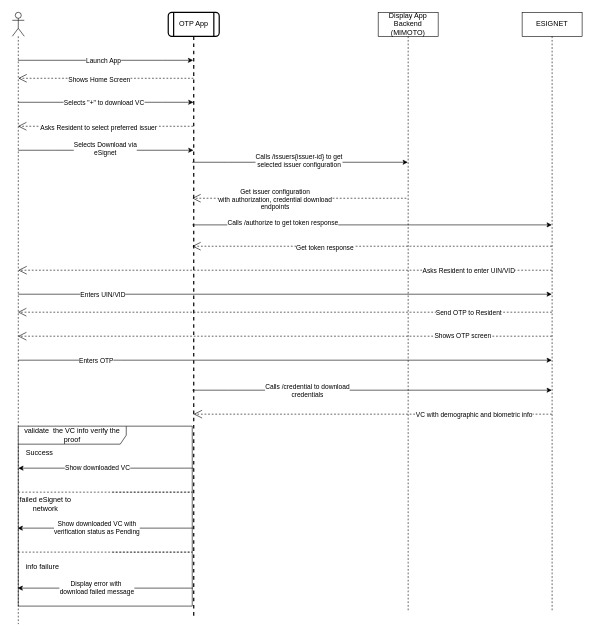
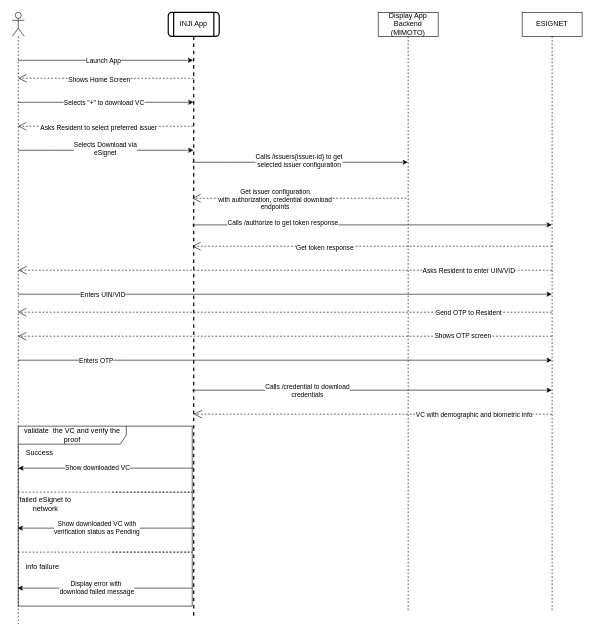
  <mxCell id="0" />
  <mxCell id="1" parent="0" />
  <mxCell id="2" style="edgeStyle=elbowEdgeStyle;rounded=0;orthogonalLoop=1;jettySize=auto;html=1;elbow=vertical;curved=0;" parent="1" edge="1"><mxGeometry relative="1" as="geometry"><Array as="points"><mxPoint x="490.61" y="374.44" /></Array><mxPoint x="319.999" y="374.44" as="sourcePoint" /><mxPoint x="919.5" y="374.44" as="targetPoint" /></mxGeometry></mxCell>
  <mxCell id="3" value="Calls&amp;nbsp;/authorize to get token response" style="edgeLabel;html=1;align=center;verticalAlign=middle;resizable=0;points=[];" parent="2" vertex="1" connectable="0"><mxGeometry x="0.284" y="-2" relative="1" as="geometry"><mxPoint x="-234" y="-6" as="offset" /></mxGeometry></mxCell>
  <mxCell id="4" value="" style="shape=umlLifeline;perimeter=lifelinePerimeter;whiteSpace=wrap;html=1;container=1;dropTarget=0;collapsible=0;recursiveResize=0;outlineConnect=0;portConstraint=eastwest;newEdgeStyle={&quot;edgeStyle&quot;:&quot;elbowEdgeStyle&quot;,&quot;elbow&quot;:&quot;vertical&quot;,&quot;curved&quot;:0,&quot;rounded&quot;:0};participant=umlActor;fontStyle=0" parent="1" vertex="1"><mxGeometry x="20" y="20" width="20" height="1020" as="geometry" /></mxCell>
  <mxCell id="5" style="edgeStyle=elbowEdgeStyle;rounded=0;orthogonalLoop=1;jettySize=auto;html=1;elbow=vertical;curved=0;" parent="1" edge="1"><mxGeometry relative="1" as="geometry"><Array as="points"><mxPoint x="129.63" y="880" /></Array><mxPoint x="321.13" y="880" as="sourcePoint" /><mxPoint x="28.88" y="880" as="targetPoint" /></mxGeometry></mxCell>
  <mxCell id="6" value="Show downloaded VC with&lt;div&gt;verification status as Pending&lt;/div&gt;" style="edgeLabel;html=1;align=center;verticalAlign=middle;resizable=0;points=[];" parent="5" vertex="1" connectable="0"><mxGeometry x="0.401" y="-1" relative="1" as="geometry"><mxPoint x="44" as="offset" /></mxGeometry></mxCell>
- <mxCell id="7" value="OTP App" style="shape=umlLifeline;perimeter=lifelinePerimeter;whiteSpace=wrap;html=1;container=1;dropTarget=0;collapsible=0;recursiveResize=0;outlineConnect=0;portConstraint=eastwest;newEdgeStyle={&quot;edgeStyle&quot;:&quot;elbowEdgeStyle&quot;,&quot;elbow&quot;:&quot;vertical&quot;,&quot;curved&quot;:0,&quot;rounded&quot;:0};participant=process;verticalAlign=middle;strokeColor=default;shadow=0;dashed=0;strokeWidth=2;labelBackgroundColor=#ffffff;fillColor=default;fontColor=default;sketch=0;gradientColor=none;fontStyle=0;rounded=1;" parent="1" vertex="1"><mxGeometry x="280" y="20" width="85" height="1010" as="geometry" /></mxCell>
+ <mxCell id="7" value="INJI App" style="shape=umlLifeline;perimeter=lifelinePerimeter;whiteSpace=wrap;html=1;container=1;dropTarget=0;collapsible=0;recursiveResize=0;outlineConnect=0;portConstraint=eastwest;newEdgeStyle={&quot;edgeStyle&quot;:&quot;elbowEdgeStyle&quot;,&quot;elbow&quot;:&quot;vertical&quot;,&quot;curved&quot;:0,&quot;rounded&quot;:0};participant=process;verticalAlign=middle;strokeColor=default;shadow=0;dashed=0;strokeWidth=2;labelBackgroundColor=#ffffff;fillColor=default;fontColor=default;sketch=0;gradientColor=none;fontStyle=0;rounded=1;" parent="1" vertex="1"><mxGeometry x="280" y="20" width="85" height="1010" as="geometry" /></mxCell>
  <mxCell id="8" style="edgeStyle=elbowEdgeStyle;rounded=1;orthogonalLoop=1;jettySize=auto;html=1;elbow=vertical;curved=0;endArrow=open;endSize=12;dashed=1;" parent="1" edge="1"><mxGeometry relative="1" as="geometry"><Array as="points"><mxPoint x="440" y="520" /><mxPoint x="540" y="460" /><mxPoint x="360" y="420" /><mxPoint x="390" y="400" /><mxPoint x="410" y="380" /><mxPoint x="300" y="320" /><mxPoint x="190" y="300" /></Array><mxPoint x="919.5" y="520" as="sourcePoint" /><mxPoint x="29.389" y="520" as="targetPoint" /></mxGeometry></mxCell>
  <mxCell id="9" value="Send OTP to Resident" style="edgeLabel;html=1;align=center;verticalAlign=middle;resizable=0;points=[];" parent="8" vertex="1" connectable="0"><mxGeometry x="-0.629" y="2" relative="1" as="geometry"><mxPoint x="26" y="-2" as="offset" /></mxGeometry></mxCell>
  <mxCell id="10" style="edgeStyle=elbowEdgeStyle;rounded=1;orthogonalLoop=1;jettySize=auto;html=1;elbow=vertical;curved=0;endArrow=open;endSize=12;dashed=1;" parent="1" edge="1"><mxGeometry relative="1" as="geometry"><mxPoint x="677" y="330" as="sourcePoint" /><mxPoint x="320" y="330" as="targetPoint" /></mxGeometry></mxCell>
  <mxCell id="11" value="Get issuer configuration&lt;br&gt;with authorization, credential download&lt;br&gt;endpoints" style="edgeLabel;html=1;align=center;verticalAlign=middle;resizable=0;points=[];" parent="10" vertex="1" connectable="0"><mxGeometry x="0.314" y="1" relative="1" as="geometry"><mxPoint x="15" as="offset" /></mxGeometry></mxCell>
  <mxCell id="12" style="edgeStyle=elbowEdgeStyle;rounded=1;orthogonalLoop=1;jettySize=auto;html=1;elbow=vertical;curved=0;endArrow=open;endSize=12;dashed=1;" parent="1" source="15" edge="1"><mxGeometry relative="1" as="geometry"><Array as="points"><mxPoint x="430" y="690" /></Array><mxPoint x="679.5" y="690" as="sourcePoint" /><mxPoint x="322.389" y="690" as="targetPoint" /></mxGeometry></mxCell>
  <mxCell id="13" value="VC with demographic and biometric info" style="edgeLabel;html=1;align=center;verticalAlign=middle;resizable=0;points=[];" parent="12" vertex="1" connectable="0"><mxGeometry x="0.218" y="2" relative="1" as="geometry"><mxPoint x="234" y="-2" as="offset" /></mxGeometry></mxCell>
  <mxCell id="14" value="Display App Backend&lt;br&gt;(MIMOTO)" style="shape=umlLifeline;perimeter=lifelinePerimeter;whiteSpace=wrap;html=1;container=1;dropTarget=0;collapsible=0;recursiveResize=0;outlineConnect=0;portConstraint=eastwest;newEdgeStyle={&quot;edgeStyle&quot;:&quot;elbowEdgeStyle&quot;,&quot;elbow&quot;:&quot;vertical&quot;,&quot;curved&quot;:0,&quot;rounded&quot;:0};" parent="1" vertex="1"><mxGeometry x="630" y="20" width="100" height="1000" as="geometry" /></mxCell>
  <mxCell id="15" value="ESIGNET" style="shape=umlLifeline;perimeter=lifelinePerimeter;whiteSpace=wrap;html=1;container=1;dropTarget=0;collapsible=0;recursiveResize=0;outlineConnect=0;portConstraint=eastwest;newEdgeStyle={&quot;edgeStyle&quot;:&quot;elbowEdgeStyle&quot;,&quot;elbow&quot;:&quot;vertical&quot;,&quot;curved&quot;:0,&quot;rounded&quot;:0};" parent="1" vertex="1"><mxGeometry x="870" y="20" width="100" height="1000" as="geometry" /></mxCell>
  <mxCell id="16" style="edgeStyle=elbowEdgeStyle;rounded=0;orthogonalLoop=1;jettySize=auto;html=1;elbow=horizontal;curved=0;" parent="1" edge="1"><mxGeometry relative="1" as="geometry"><Array as="points"><mxPoint x="270" y="100" /><mxPoint x="120" y="40" /></Array><mxPoint x="29.5" y="100" as="sourcePoint" /><mxPoint x="321.5" y="100" as="targetPoint" /></mxGeometry></mxCell>
  <mxCell id="17" value="Launch App" style="edgeLabel;html=1;align=center;verticalAlign=middle;resizable=0;points=[];" parent="16" vertex="1" connectable="0"><mxGeometry x="-0.291" relative="1" as="geometry"><mxPoint x="38" as="offset" /></mxGeometry></mxCell>
  <mxCell id="18" style="edgeStyle=elbowEdgeStyle;rounded=1;orthogonalLoop=1;jettySize=auto;html=1;elbow=horizontal;curved=0;endArrow=open;endSize=12;dashed=1;" parent="1" edge="1"><mxGeometry relative="1" as="geometry"><Array as="points"><mxPoint x="140.5" y="130" /></Array><mxPoint x="322" y="130" as="sourcePoint" /><mxPoint x="30" y="130" as="targetPoint" /></mxGeometry></mxCell>
  <mxCell id="19" value="Shows Home Screen" style="edgeLabel;html=1;align=center;verticalAlign=middle;resizable=0;points=[];" parent="18" vertex="1" connectable="0"><mxGeometry x="0.092" y="2" relative="1" as="geometry"><mxPoint x="1" as="offset" /></mxGeometry></mxCell>
  <mxCell id="20" style="edgeStyle=elbowEdgeStyle;rounded=0;orthogonalLoop=1;jettySize=auto;html=1;elbow=horizontal;curved=0;" parent="1" edge="1"><mxGeometry relative="1" as="geometry"><Array as="points"><mxPoint x="270" y="170" /><mxPoint x="120" y="110" /></Array><mxPoint x="30" y="170" as="sourcePoint" /><mxPoint x="322" y="170" as="targetPoint" /></mxGeometry></mxCell>
  <mxCell id="21" value="Selects &quot;+&quot; to download VC" style="edgeLabel;html=1;align=center;verticalAlign=middle;resizable=0;points=[];" parent="20" vertex="1" connectable="0"><mxGeometry x="-0.291" relative="1" as="geometry"><mxPoint x="38" as="offset" /></mxGeometry></mxCell>
  <mxCell id="22" style="edgeStyle=elbowEdgeStyle;rounded=1;orthogonalLoop=1;jettySize=auto;html=1;elbow=horizontal;curved=0;endArrow=open;endSize=12;dashed=1;" parent="1" edge="1"><mxGeometry relative="1" as="geometry"><Array as="points"><mxPoint x="140" y="210" /></Array><mxPoint x="321.5" y="210" as="sourcePoint" /><mxPoint x="29.5" y="210" as="targetPoint" /></mxGeometry></mxCell>
  <mxCell id="23" value="Asks Resident to select preferred issuer" style="edgeLabel;html=1;align=center;verticalAlign=middle;resizable=0;points=[];" parent="22" vertex="1" connectable="0"><mxGeometry x="0.092" y="2" relative="1" as="geometry"><mxPoint x="1" as="offset" /></mxGeometry></mxCell>
  <mxCell id="24" style="edgeStyle=elbowEdgeStyle;rounded=0;orthogonalLoop=1;jettySize=auto;html=1;elbow=horizontal;curved=0;" parent="1" edge="1"><mxGeometry relative="1" as="geometry"><Array as="points"><mxPoint x="90" y="250" /><mxPoint x="250" y="260" /><mxPoint x="150" y="220" /></Array><mxPoint x="30" y="250" as="sourcePoint" /><mxPoint x="322" y="250" as="targetPoint" /></mxGeometry></mxCell>
  <mxCell id="25" value="Selects Download via&lt;br&gt;eSignet" style="edgeLabel;html=1;align=center;verticalAlign=middle;resizable=0;points=[];" parent="24" vertex="1" connectable="0"><mxGeometry x="-0.017" y="3" relative="1" as="geometry"><mxPoint as="offset" /></mxGeometry></mxCell>
  <mxCell id="26" style="edgeStyle=elbowEdgeStyle;rounded=0;orthogonalLoop=1;jettySize=auto;html=1;elbow=horizontal;curved=0;" parent="1" target="14" edge="1"><mxGeometry relative="1" as="geometry"><Array as="points"><mxPoint x="380" y="270" /><mxPoint x="540" y="280" /><mxPoint x="440" y="240" /></Array><mxPoint x="320" y="270" as="sourcePoint" /><mxPoint x="612" y="270" as="targetPoint" /></mxGeometry></mxCell>
  <mxCell id="27" value="Calls /issuers{issuer-id} to get&lt;br&gt;selected issuer configuration" style="edgeLabel;html=1;align=center;verticalAlign=middle;resizable=0;points=[];" parent="26" vertex="1" connectable="0"><mxGeometry x="-0.017" y="3" relative="1" as="geometry"><mxPoint as="offset" /></mxGeometry></mxCell>
  <mxCell id="28" style="edgeStyle=elbowEdgeStyle;rounded=0;orthogonalLoop=1;jettySize=auto;html=1;elbow=vertical;curved=0;" parent="1" target="15" edge="1"><mxGeometry relative="1" as="geometry"><Array as="points"><mxPoint x="201" y="490" /></Array><mxPoint x="30" y="490" as="sourcePoint" /><mxPoint x="323" y="490" as="targetPoint" /></mxGeometry></mxCell>
  <mxCell id="29" value="Enters UIN/VID" style="edgeLabel;html=1;align=center;verticalAlign=middle;resizable=0;points=[];" parent="28" vertex="1" connectable="0"><mxGeometry x="-0.234" relative="1" as="geometry"><mxPoint x="-201" as="offset" /></mxGeometry></mxCell>
  <mxCell id="30" style="edgeStyle=elbowEdgeStyle;rounded=1;orthogonalLoop=1;jettySize=auto;html=1;elbow=vertical;curved=0;endArrow=open;endSize=12;dashed=1;" parent="1" source="15" edge="1"><mxGeometry relative="1" as="geometry"><mxPoint x="677" y="410" as="sourcePoint" /><mxPoint x="320" y="410" as="targetPoint" /></mxGeometry></mxCell>
  <mxCell id="31" value="Get token response" style="edgeLabel;html=1;align=center;verticalAlign=middle;resizable=0;points=[];" parent="30" vertex="1" connectable="0"><mxGeometry x="0.314" y="1" relative="1" as="geometry"><mxPoint x="15" as="offset" /></mxGeometry></mxCell>
  <mxCell id="32" style="edgeStyle=elbowEdgeStyle;rounded=1;orthogonalLoop=1;jettySize=auto;html=1;elbow=vertical;curved=0;endArrow=open;endSize=12;dashed=1;" parent="1" source="15" edge="1"><mxGeometry relative="1" as="geometry"><mxPoint x="387" y="450" as="sourcePoint" /><mxPoint x="30" y="450" as="targetPoint" /></mxGeometry></mxCell>
  <mxCell id="33" value="Asks Resident to enter UIN/VID" style="edgeLabel;html=1;align=center;verticalAlign=middle;resizable=0;points=[];" parent="32" vertex="1" connectable="0"><mxGeometry x="-0.521" relative="1" as="geometry"><mxPoint x="74" as="offset" /></mxGeometry></mxCell>
  <mxCell id="34" style="edgeStyle=elbowEdgeStyle;rounded=1;orthogonalLoop=1;jettySize=auto;html=1;elbow=vertical;curved=0;endArrow=open;endSize=12;dashed=1;" parent="1" source="15" edge="1"><mxGeometry relative="1" as="geometry"><Array as="points"><mxPoint x="230" y="560" /><mxPoint x="260" y="590" /><mxPoint x="200" y="540" /></Array><mxPoint x="321.5" y="560" as="sourcePoint" /><mxPoint x="29.5" y="560" as="targetPoint" /></mxGeometry></mxCell>
  <mxCell id="35" value="Shows OTP screen" style="edgeLabel;html=1;align=center;verticalAlign=middle;resizable=0;points=[];" parent="34" vertex="1" connectable="0"><mxGeometry x="0.36" y="-2" relative="1" as="geometry"><mxPoint x="456" as="offset" /></mxGeometry></mxCell>
  <mxCell id="36" style="edgeStyle=elbowEdgeStyle;rounded=0;orthogonalLoop=1;jettySize=auto;html=1;elbow=vertical;curved=0;" parent="1" target="15" edge="1"><mxGeometry relative="1" as="geometry"><Array as="points"><mxPoint x="200" y="600" /></Array><mxPoint x="29.5" y="600" as="sourcePoint" /><mxPoint x="321.5" y="600" as="targetPoint" /></mxGeometry></mxCell>
  <mxCell id="37" value="Enters OTP" style="edgeLabel;html=1;align=center;verticalAlign=middle;resizable=0;points=[];" parent="36" vertex="1" connectable="0"><mxGeometry x="0.284" y="-2" relative="1" as="geometry"><mxPoint x="-441" y="-2" as="offset" /></mxGeometry></mxCell>
  <mxCell id="38" style="edgeStyle=elbowEdgeStyle;rounded=0;orthogonalLoop=1;jettySize=auto;html=1;elbow=horizontal;curved=0;" parent="1" target="15" edge="1"><mxGeometry relative="1" as="geometry"><Array as="points"><mxPoint x="380" y="650" /><mxPoint x="540" y="660" /><mxPoint x="440" y="620" /></Array><mxPoint x="320" y="650" as="sourcePoint" /><mxPoint x="680" y="650" as="targetPoint" /></mxGeometry></mxCell>
  <mxCell id="39" value="Calls /credential to download&lt;br&gt;credentials" style="edgeLabel;html=1;align=center;verticalAlign=middle;resizable=0;points=[];" parent="38" vertex="1" connectable="0"><mxGeometry x="-0.017" y="3" relative="1" as="geometry"><mxPoint x="-104" y="3" as="offset" /></mxGeometry></mxCell>
- <mxCell id="40" value="validate&amp;nbsp; the VC info verify the proof" style="shape=umlFrame;whiteSpace=wrap;html=1;pointerEvents=0;width=180;height=30;" vertex="1" parent="1"><mxGeometry x="30" y="710" width="290" height="300" as="geometry" /></mxCell>
+ <mxCell id="40" value="validate&amp;nbsp; the VC and verify the proof" style="shape=umlFrame;whiteSpace=wrap;html=1;pointerEvents=0;width=180;height=30;" vertex="1" parent="1"><mxGeometry x="30" y="710" width="290" height="300" as="geometry" /></mxCell>
  <mxCell id="41" value="Success" style="text;html=1;align=center;verticalAlign=middle;resizable=0;points=[];autosize=1;strokeColor=none;fillColor=none;" vertex="1" parent="1"><mxGeometry x="30" y="740" width="70" height="30" as="geometry" /></mxCell>
  <mxCell id="42" value="" style="endArrow=none;dashed=1;html=1;rounded=0;" edge="1" parent="1"><mxGeometry width="50" height="50" relative="1" as="geometry"><mxPoint x="30" y="820" as="sourcePoint" /><mxPoint x="184.25" y="820.07" as="targetPoint" /><Array as="points"><mxPoint x="320" y="820" /></Array></mxGeometry></mxCell>
  <mxCell id="43" value="failed eSignet to&lt;div&gt;network&lt;/div&gt;" style="text;html=1;align=center;verticalAlign=middle;resizable=0;points=[];autosize=1;strokeColor=none;fillColor=none;" vertex="1" parent="1"><mxGeometry x="30" y="820" width="90" height="40" as="geometry" /></mxCell>
  <mxCell id="44" style="edgeStyle=elbowEdgeStyle;rounded=0;orthogonalLoop=1;jettySize=auto;html=1;elbow=vertical;curved=0;" edge="1" parent="1"><mxGeometry relative="1" as="geometry"><Array as="points"><mxPoint x="130.75" y="780" /></Array><mxPoint x="322.25" y="780" as="sourcePoint" /><mxPoint x="30" y="780" as="targetPoint" /></mxGeometry></mxCell>
  <mxCell id="45" value="Show downloaded VC" style="edgeLabel;html=1;align=center;verticalAlign=middle;resizable=0;points=[];" vertex="1" connectable="0" parent="44"><mxGeometry x="0.401" y="-1" relative="1" as="geometry"><mxPoint x="44" as="offset" /></mxGeometry></mxCell>
  <mxCell id="46" value="info failure" style="text;html=1;align=center;verticalAlign=middle;resizable=0;points=[];autosize=1;strokeColor=none;fillColor=none;" vertex="1" parent="1"><mxGeometry x="30" y="930" width="80" height="30" as="geometry" /></mxCell>
  <mxCell id="47" value="" style="endArrow=none;dashed=1;html=1;rounded=0;" edge="1" parent="1"><mxGeometry width="50" height="50" relative="1" as="geometry"><mxPoint x="30" y="920" as="sourcePoint" /><mxPoint x="184.25" y="920.07" as="targetPoint" /><Array as="points"><mxPoint x="320" y="920" /></Array></mxGeometry></mxCell>
  <mxCell id="48" style="edgeStyle=elbowEdgeStyle;rounded=0;orthogonalLoop=1;jettySize=auto;html=1;elbow=vertical;curved=0;" edge="1" parent="1"><mxGeometry relative="1" as="geometry"><Array as="points"><mxPoint x="129.63" y="980" /></Array><mxPoint x="321.13" y="980" as="sourcePoint" /><mxPoint x="28.88" y="980" as="targetPoint" /></mxGeometry></mxCell>
  <mxCell id="49" value="Display error with&amp;nbsp;&lt;div&gt;download failed message&lt;/div&gt;" style="edgeLabel;html=1;align=center;verticalAlign=middle;resizable=0;points=[];" vertex="1" connectable="0" parent="48"><mxGeometry x="0.401" y="-1" relative="1" as="geometry"><mxPoint x="44" as="offset" /></mxGeometry></mxCell>
